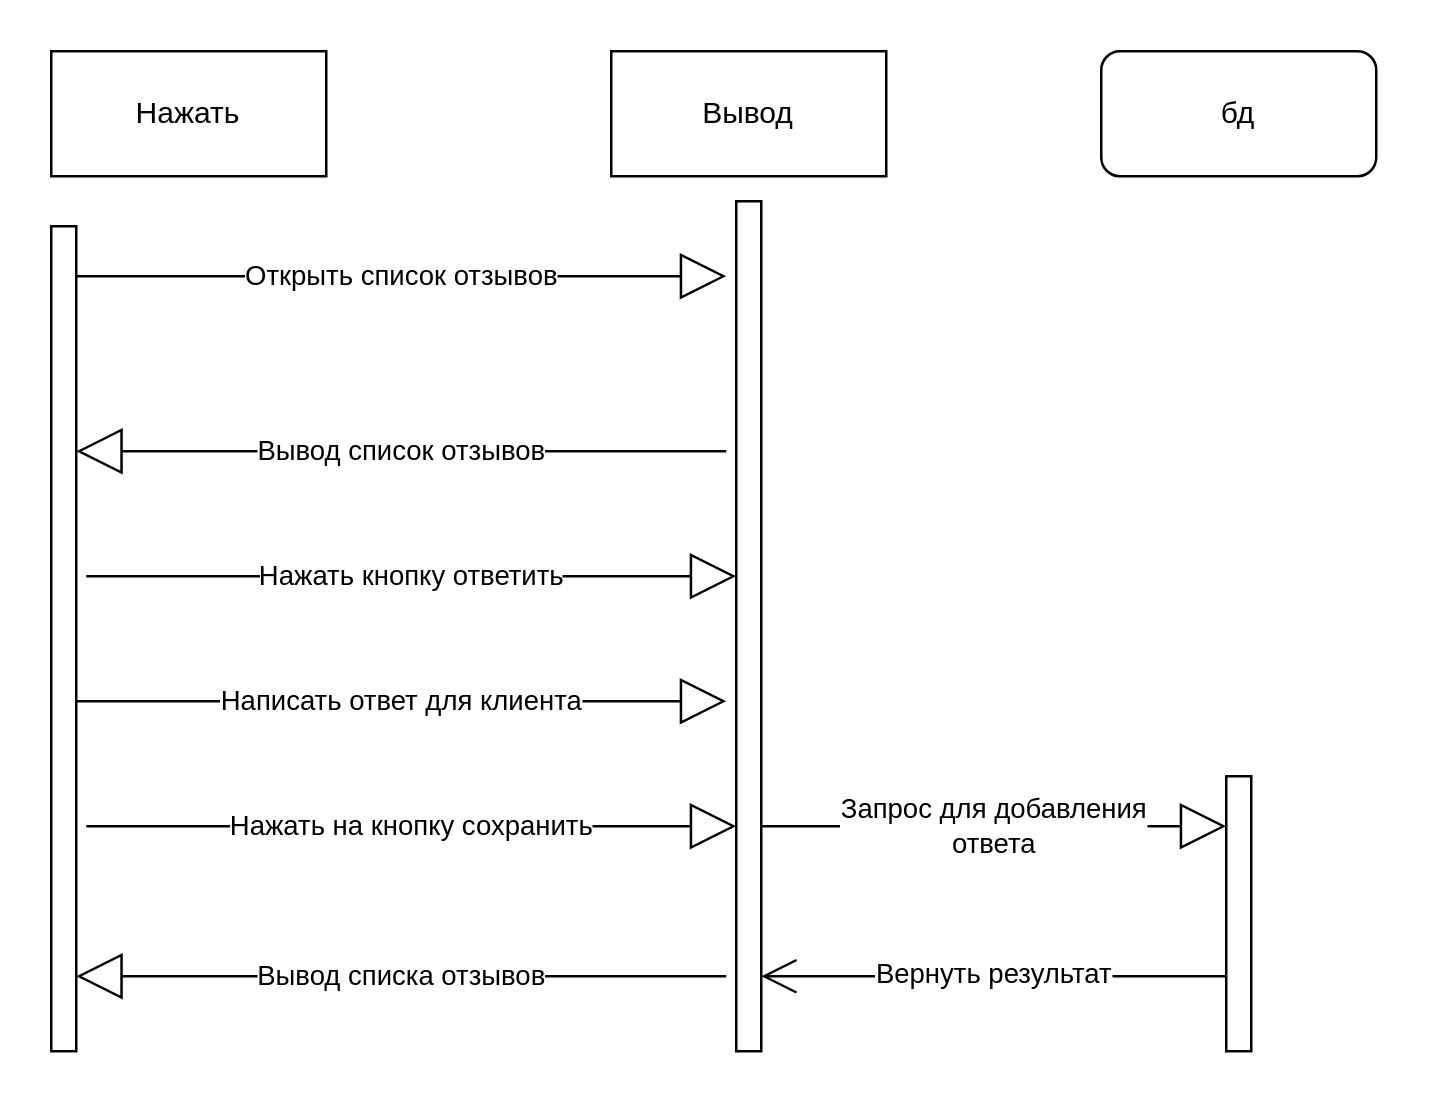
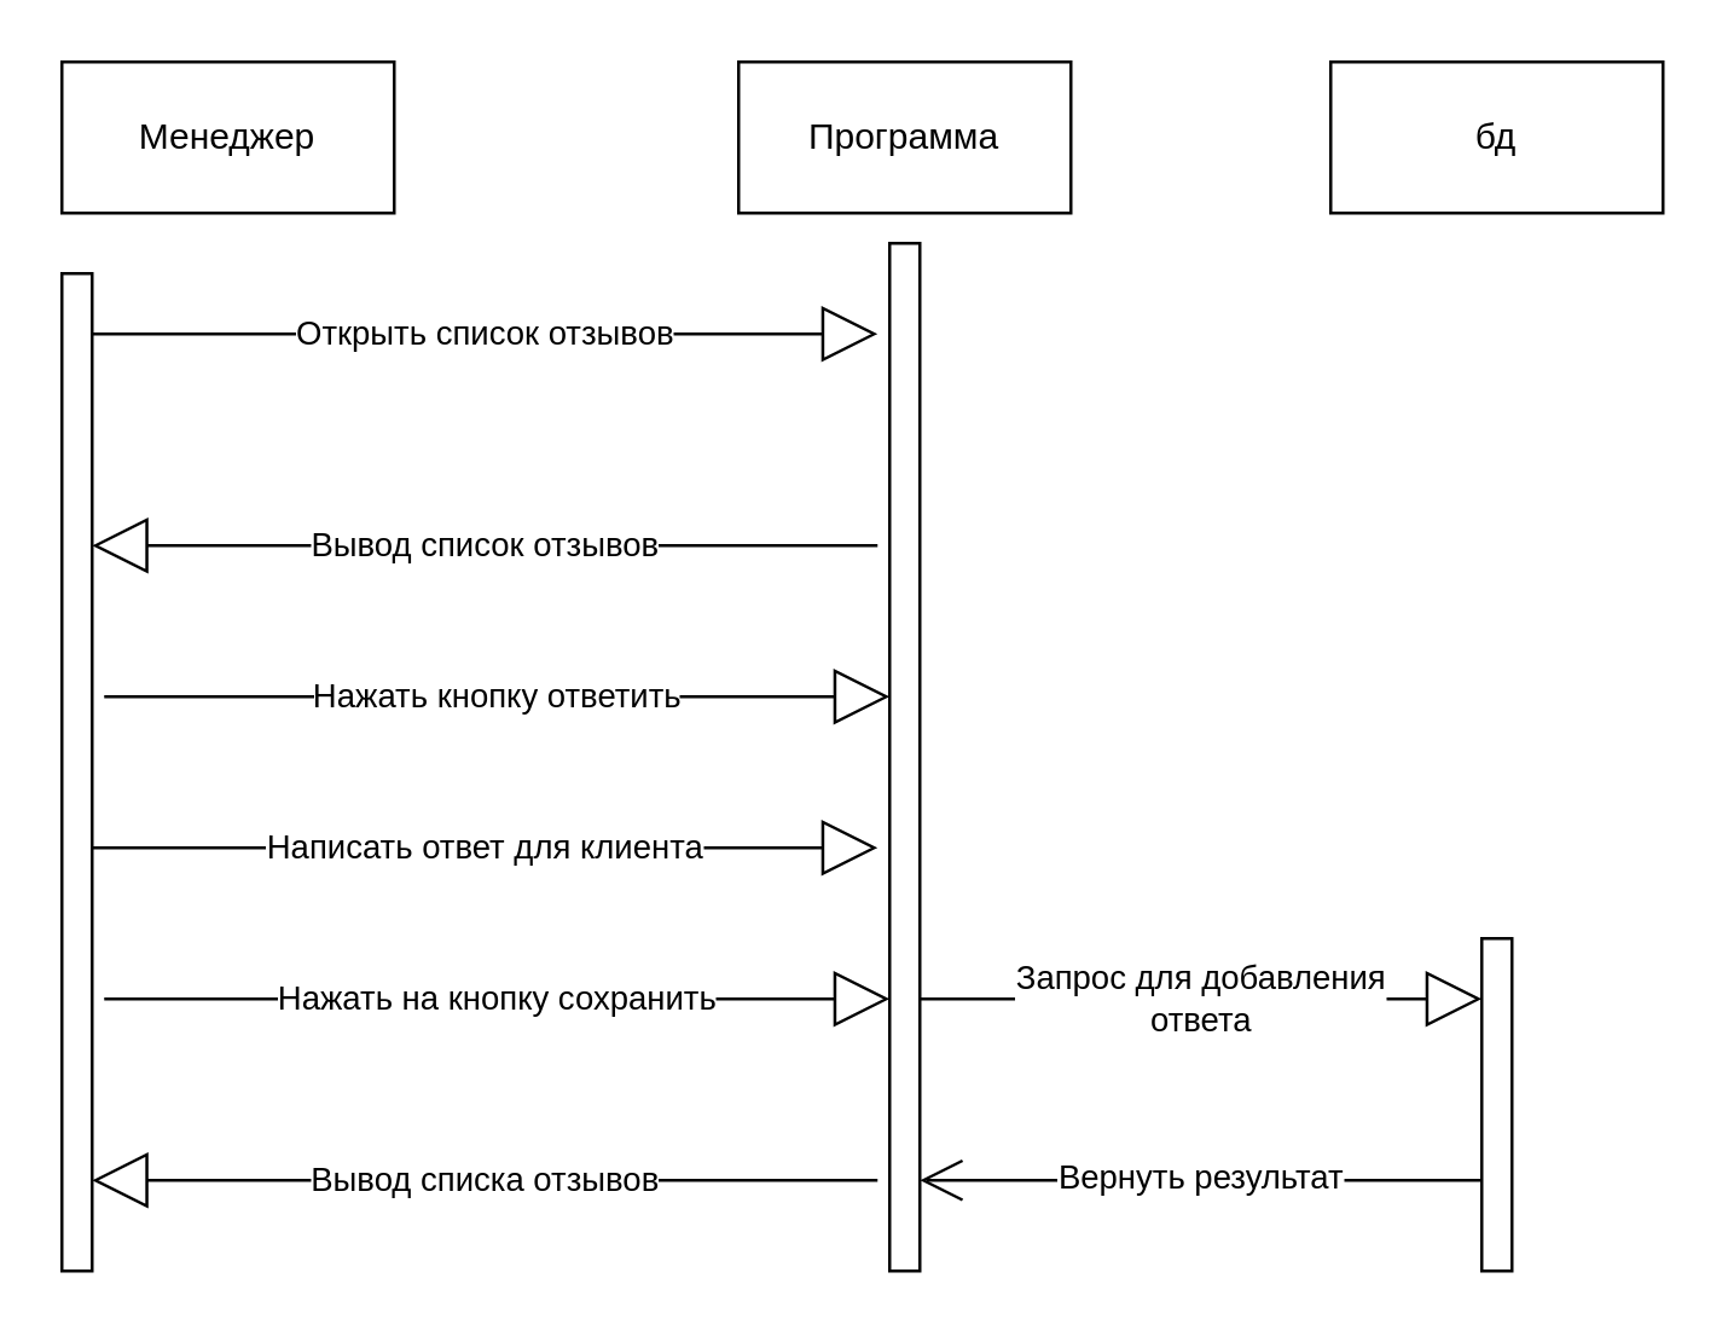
  <mxCell id="0" />
  <mxCell id="1" parent="0" />
- <mxCell id="2" value="Нажать" style="html=1;whiteSpace=wrap;" vertex="1" parent="1"><mxGeometry x="20" y="20" width="110" height="50" as="geometry" /></mxCell>
+ <mxCell id="2" value="Менеджер" style="html=1;whiteSpace=wrap;" vertex="1" parent="1"><mxGeometry x="20" y="20" width="110" height="50" as="geometry" /></mxCell>
  <mxCell id="3" value="" style="html=1;points=[[0,0,0,0,5],[0,1,0,0,-5],[1,0,0,0,5],[1,1,0,0,-5]];perimeter=orthogonalPerimeter;outlineConnect=0;targetShapes=umlLifeline;portConstraint=eastwest;newEdgeStyle={&quot;curved&quot;:0,&quot;rounded&quot;:0};" vertex="1" parent="1"><mxGeometry x="20" y="90" width="10" height="330" as="geometry" /></mxCell>
- <mxCell id="4" value="Вывод" style="html=1;whiteSpace=wrap;" vertex="1" parent="1"><mxGeometry x="244" y="20" width="110" height="50" as="geometry" /></mxCell>
- <mxCell id="5" value="бд" style="html=1;whiteSpace=wrap;rounded=1;" vertex="1" parent="1"><mxGeometry x="440" y="20" width="110" height="50" as="geometry" /></mxCell>
+ <mxCell id="4" value="Программа" style="html=1;whiteSpace=wrap;" vertex="1" parent="1"><mxGeometry x="244" y="20" width="110" height="50" as="geometry" /></mxCell>
+ <mxCell id="5" value="бд" style="html=1;whiteSpace=wrap;" vertex="1" parent="1"><mxGeometry x="440" y="20" width="110" height="50" as="geometry" /></mxCell>
  <mxCell id="6" value="Открыть список отзывов" style="endArrow=block;endSize=16;endFill=0;html=1;rounded=0;" edge="1" parent="1"><mxGeometry width="160" relative="1" as="geometry"><mxPoint x="30" y="110" as="sourcePoint" /><mxPoint x="290" y="110" as="targetPoint" /></mxGeometry></mxCell>
  <mxCell id="7" value="" style="html=1;points=[[0,0,0,0,5],[0,1,0,0,-5],[1,0,0,0,5],[1,1,0,0,-5]];perimeter=orthogonalPerimeter;outlineConnect=0;targetShapes=umlLifeline;portConstraint=eastwest;newEdgeStyle={&quot;curved&quot;:0,&quot;rounded&quot;:0};" vertex="1" parent="1"><mxGeometry x="294" y="80" width="10" height="340" as="geometry" /></mxCell>
  <mxCell id="8" value="" style="html=1;points=[[0,0,0,0,5],[0,1,0,0,-5],[1,0,0,0,5],[1,1,0,0,-5]];perimeter=orthogonalPerimeter;outlineConnect=0;targetShapes=umlLifeline;portConstraint=eastwest;newEdgeStyle={&quot;curved&quot;:0,&quot;rounded&quot;:0};" vertex="1" parent="1"><mxGeometry x="490" y="310" width="10" height="110" as="geometry" /></mxCell>
  <mxCell id="9" value="Запрос для добавления&lt;br&gt;ответа" style="endArrow=block;endSize=16;endFill=0;html=1;rounded=0;" edge="1" parent="1"><mxGeometry x="0.004" width="160" relative="1" as="geometry"><mxPoint x="304" y="330" as="sourcePoint" /><mxPoint x="490" y="330" as="targetPoint" /><mxPoint as="offset" /></mxGeometry></mxCell>
  <mxCell id="10" value="" style="endArrow=open;endFill=1;endSize=12;html=1;rounded=0;" edge="1" parent="1" target="7"><mxGeometry width="160" relative="1" as="geometry"><mxPoint x="490" y="390" as="sourcePoint" /><mxPoint x="30" y="390" as="targetPoint" /></mxGeometry></mxCell>
  <mxCell id="11" value="Вернуть результат" style="edgeLabel;html=1;align=center;verticalAlign=middle;resizable=0;points=[];" vertex="1" connectable="0" parent="10"><mxGeometry x="0.006" y="-2" relative="1" as="geometry"><mxPoint as="offset" /></mxGeometry></mxCell>
  <mxCell id="12" value="Вывод списка отзывов" style="endArrow=block;endSize=16;endFill=0;html=1;rounded=0;" edge="1" parent="1"><mxGeometry width="160" relative="1" as="geometry"><mxPoint x="290" y="390" as="sourcePoint" /><mxPoint x="30" y="390" as="targetPoint" /><mxPoint as="offset" /></mxGeometry></mxCell>
  <mxCell id="13" value="Вывод список отзывов" style="endArrow=block;endSize=16;endFill=0;html=1;rounded=0;" edge="1" parent="1" target="3"><mxGeometry width="160" relative="1" as="geometry"><mxPoint x="290" y="180" as="sourcePoint" /><mxPoint x="340" y="180" as="targetPoint" /><mxPoint as="offset" /></mxGeometry></mxCell>
  <mxCell id="14" value="Нажать кнопку ответить" style="endArrow=block;endSize=16;endFill=0;html=1;rounded=0;" edge="1" parent="1"><mxGeometry x="0.003" width="160" relative="1" as="geometry"><mxPoint x="34" y="230" as="sourcePoint" /><mxPoint x="294" y="230" as="targetPoint" /><mxPoint as="offset" /></mxGeometry></mxCell>
  <mxCell id="15" value="Написать ответ для клиента" style="endArrow=block;endSize=16;endFill=0;html=1;rounded=0;" edge="1" parent="1"><mxGeometry width="160" relative="1" as="geometry"><mxPoint x="30" y="280" as="sourcePoint" /><mxPoint x="290" y="280" as="targetPoint" /></mxGeometry></mxCell>
  <mxCell id="16" value="Нажать на кнопку сохранить" style="endArrow=block;endSize=16;endFill=0;html=1;rounded=0;" edge="1" parent="1"><mxGeometry width="160" relative="1" as="geometry"><mxPoint x="34" y="330" as="sourcePoint" /><mxPoint x="294" y="330" as="targetPoint" /></mxGeometry></mxCell>
